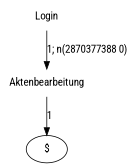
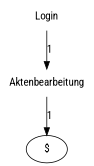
  digraph {
    fontname="Roboto Condensed"
    node [shape=none fontname="Roboto Condensed"]
    edge [style=solid fontname="Roboto Condensed"]
    n1 [label=Login]
    n2 [label=Aktenbearbeitung]
    "$" [shape=""]
-   n1 -> n2 [label="1; n(2870377388 0)"]
+   n1 -> n2 [label=1]
    n2 -> "$" [label=1]
  }
